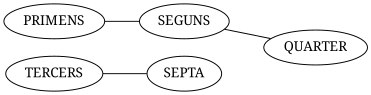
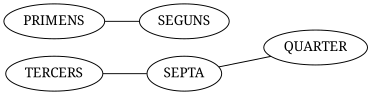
  graph {
    fontname="Noto Serif"
    rankdir=LR
    node [fontname="Noto Serif"]
    edge [fontname="Noto Serif"]
    PRIMENS
    SEGUNS
    QUARTER
    TERCERS
    SEPTA
    PRIMENS -- SEGUNS
-   SEGUNS -- QUARTER
+   SEPTA -- QUARTER
    TERCERS -- SEPTA
  }
